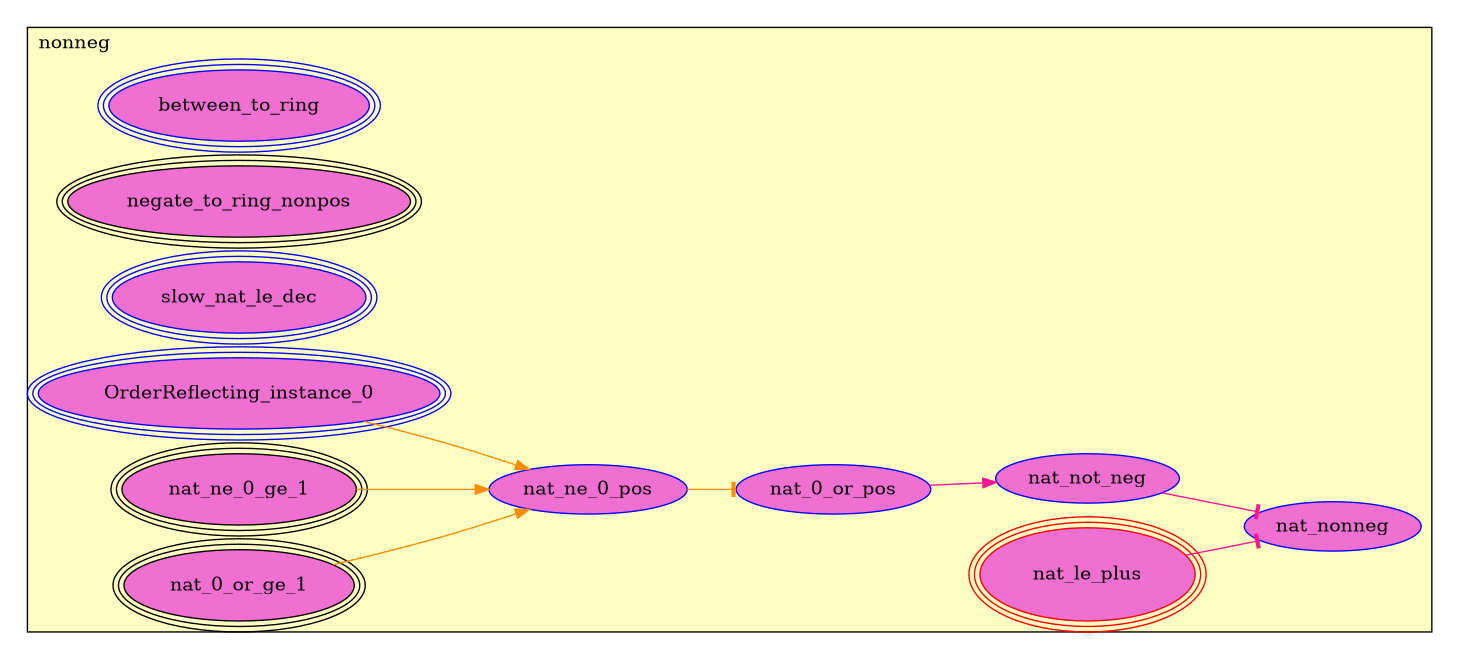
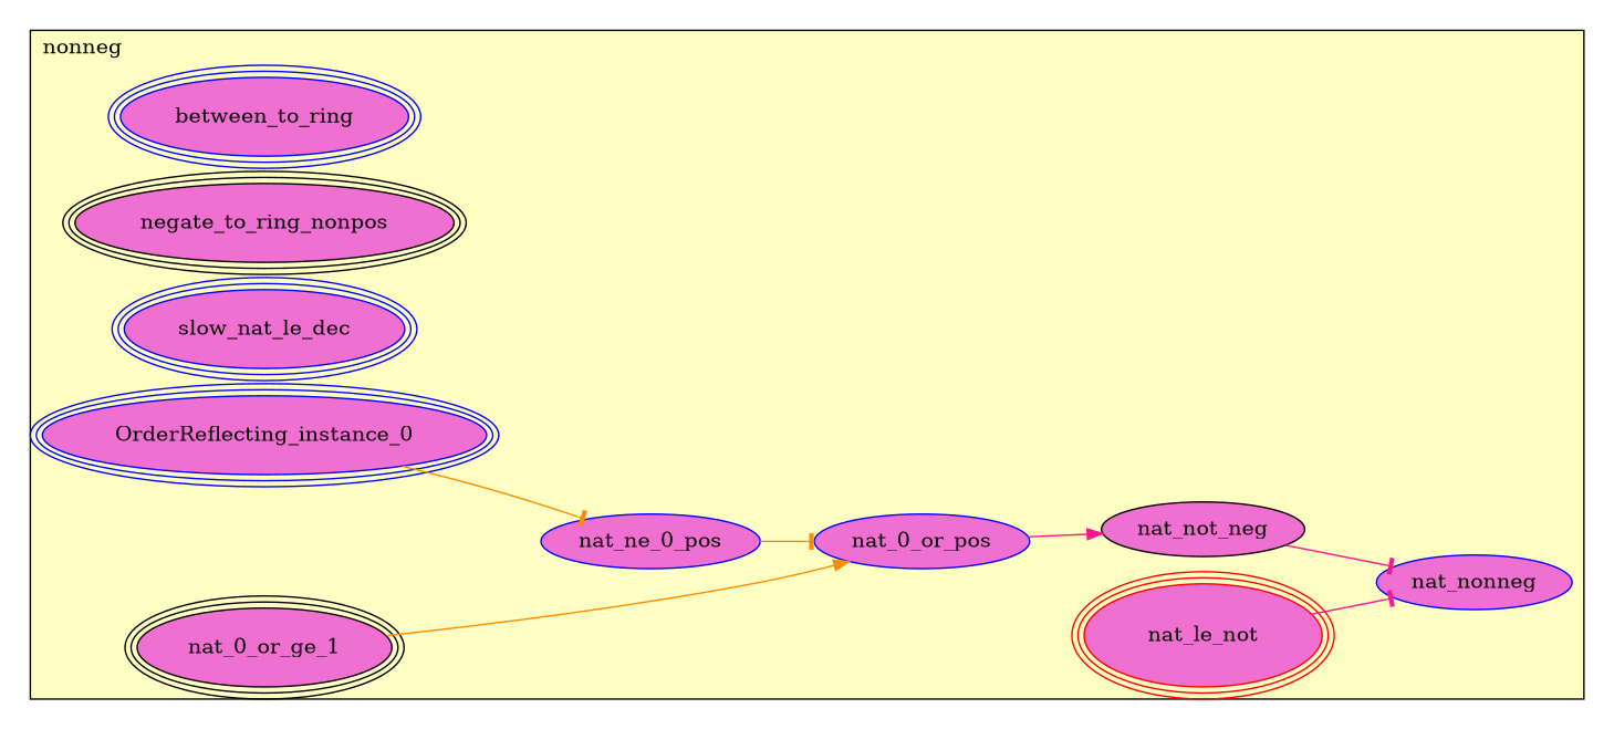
  digraph {
    rankdir=LR
    node [color=blue fillcolor="#F070D1" peripheries=3 style=filled]
    edge [arrowhead=tee color=darkorange]
    n1 [label=between_to_ring]
    n2 [color=black label=negate_to_ring_nonpos]
    n3 [label=slow_nat_le_dec]
    n4 [label=OrderReflecting_instance_0]
-   n5 [color=black label=nat_ne_0_ge_1]
    n6 [label=nat_ne_0_pos peripheries=""]
    n7 [color=black label=nat_0_or_ge_1]
    n8 [label=nat_0_or_pos peripheries=""]
-   n9 [label=nat_not_neg peripheries=""]
-   n10 [color=red label=nat_le_plus]
+   n9 [color=black label=nat_not_neg peripheries=""]
+   n10 [color=red label=nat_le_not]
    n11 [label=nat_nonneg peripheries=""]
    subgraph cluster_1 {
      fillcolor="#FFFFC3"
      label=nonneg
      labeljust=l
      style=filled
      n1
      n2
      n3
      n4
-     n5
      n6
      n7
      n8
      n9
      n10
      n11
    }
-   n4 -> n6 [arrowhead=normal]
-   n5 -> n6 [arrowhead=normal]
+   n4 -> n6
    n6 -> n8
-   n7 -> n6 [arrowhead=normal]
+   n7 -> n8 [arrowhead=normal]
    n8 -> n9 [arrowhead=normal color=deeppink]
    n9 -> n11 [color=deeppink]
    n10 -> n11 [color=deeppink]
  }
